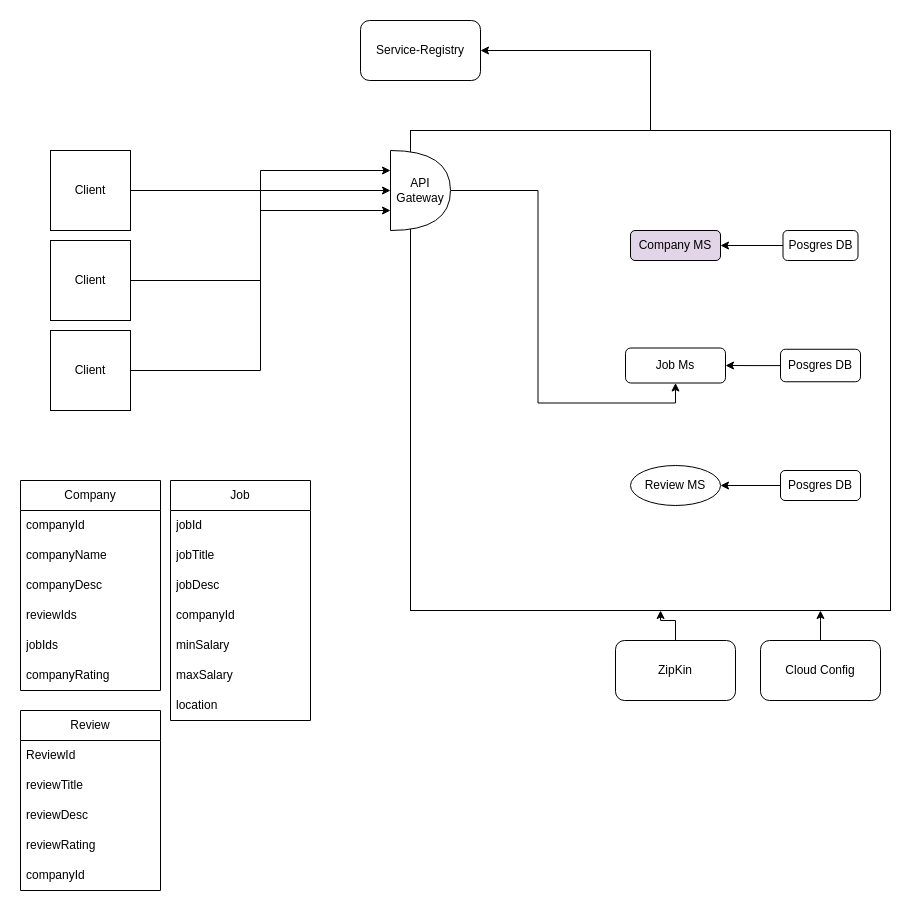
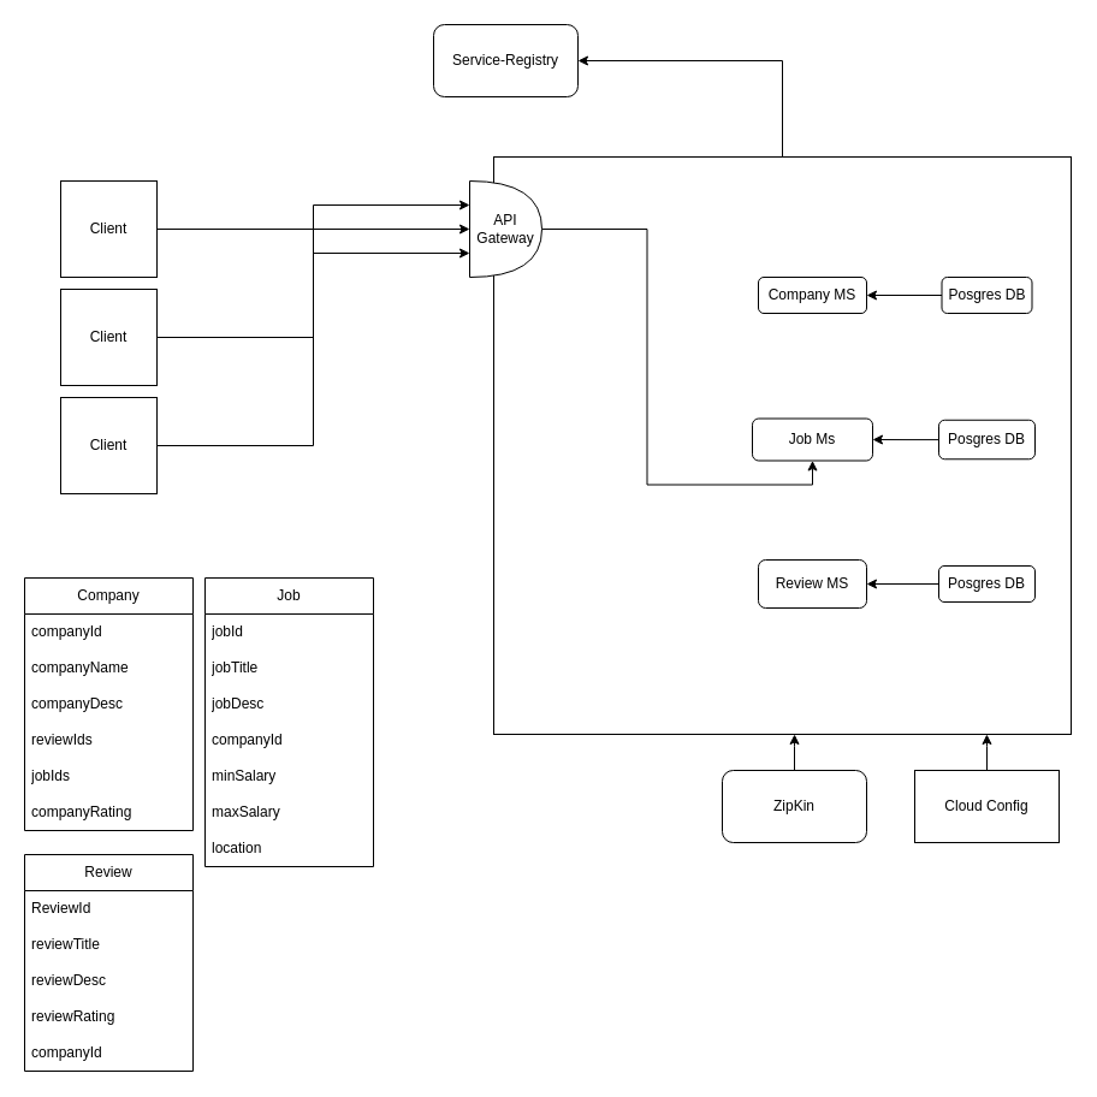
  <mxCell id="0" />
  <mxCell id="1" parent="0" />
  <mxCell id="2" value="Job MS" style="whiteSpace=wrap;html=1;aspect=fixed;" vertex="1" parent="1"><mxGeometry x="470" y="340" width="80" height="80" as="geometry" /></mxCell>
  <mxCell id="3" style="edgeStyle=orthogonalEdgeStyle;rounded=0;orthogonalLoop=1;jettySize=auto;html=1;entryX=1;entryY=0.5;entryDx=0;entryDy=0;" edge="1" parent="1" source="4" target="8"><mxGeometry relative="1" as="geometry" /></mxCell>
  <mxCell id="4" value="" style="whiteSpace=wrap;html=1;aspect=fixed;" vertex="1" parent="1"><mxGeometry x="410" y="130" width="480" height="480" as="geometry" /></mxCell>
- <mxCell id="5" value="Company MS" style="rounded=1;whiteSpace=wrap;html=1;fillColor=#e1d5e7;" vertex="1" parent="1"><mxGeometry x="630" y="230" width="90" height="30" as="geometry" /></mxCell>
+ <mxCell id="5" value="Company MS" style="rounded=1;whiteSpace=wrap;html=1;" vertex="1" parent="1"><mxGeometry x="630" y="230" width="90" height="30" as="geometry" /></mxCell>
  <mxCell id="6" value="Job Ms" style="rounded=1;whiteSpace=wrap;html=1;" vertex="1" parent="1"><mxGeometry x="625" y="347.5" width="100" height="35" as="geometry" /></mxCell>
- <mxCell id="7" value="Review MS" style="ellipse;whiteSpace=wrap;html=1;" vertex="1" parent="1"><mxGeometry x="630" y="465" width="90" height="40" as="geometry" /></mxCell>
+ <mxCell id="7" value="Review MS" style="rounded=1;whiteSpace=wrap;html=1;" vertex="1" parent="1"><mxGeometry x="630" y="465" width="90" height="40" as="geometry" /></mxCell>
  <mxCell id="8" value="Service-Registry" style="rounded=1;whiteSpace=wrap;html=1;" vertex="1" parent="1"><mxGeometry x="360" y="20" width="120" height="60" as="geometry" /></mxCell>
- <mxCell id="9" value="ZipKin" style="rounded=1;whiteSpace=wrap;html=1;" vertex="1" parent="1"><mxGeometry x="615" y="640" width="120" height="60" as="geometry" /></mxCell>
- <mxCell id="10" value="Cloud Config" style="rounded=1;whiteSpace=wrap;html=1;" vertex="1" parent="1"><mxGeometry x="760" y="640" width="120" height="60" as="geometry" /></mxCell>
+ <mxCell id="9" value="ZipKin" style="rounded=1;whiteSpace=wrap;html=1;" vertex="1" parent="1"><mxGeometry x="600" y="640" width="120" height="60" as="geometry" /></mxCell>
+ <mxCell id="10" value="Cloud Config" style="whiteSpace=wrap;html=1;rounded=0;" vertex="1" parent="1"><mxGeometry x="760" y="640" width="120" height="60" as="geometry" /></mxCell>
  <mxCell id="11" value="Client" style="whiteSpace=wrap;html=1;aspect=fixed;" vertex="1" parent="1"><mxGeometry x="50" y="150" width="80" height="80" as="geometry" /></mxCell>
  <mxCell id="12" style="edgeStyle=orthogonalEdgeStyle;rounded=0;orthogonalLoop=1;jettySize=auto;html=1;" edge="1" parent="1" source="13" target="7"><mxGeometry relative="1" as="geometry" /></mxCell>
  <mxCell id="13" value="Posgres DB" style="rounded=1;whiteSpace=wrap;html=1;" vertex="1" parent="1"><mxGeometry x="780" y="470" width="80" height="30" as="geometry" /></mxCell>
  <mxCell id="14" style="edgeStyle=orthogonalEdgeStyle;rounded=0;orthogonalLoop=1;jettySize=auto;html=1;entryX=1;entryY=0.5;entryDx=0;entryDy=0;" edge="1" parent="1" source="15" target="6"><mxGeometry relative="1" as="geometry" /></mxCell>
  <mxCell id="15" value="Posgres DB" style="rounded=1;whiteSpace=wrap;html=1;" vertex="1" parent="1"><mxGeometry x="780" y="348.75" width="80" height="32.5" as="geometry" /></mxCell>
  <mxCell id="16" style="edgeStyle=orthogonalEdgeStyle;rounded=0;orthogonalLoop=1;jettySize=auto;html=1;entryX=1;entryY=0.5;entryDx=0;entryDy=0;" edge="1" parent="1" source="17" target="5"><mxGeometry relative="1" as="geometry" /></mxCell>
  <mxCell id="17" value="Posgres DB" style="rounded=1;whiteSpace=wrap;html=1;" vertex="1" parent="1"><mxGeometry x="782.5" y="230" width="75" height="30" as="geometry" /></mxCell>
  <mxCell id="18" style="edgeStyle=orthogonalEdgeStyle;rounded=0;orthogonalLoop=1;jettySize=auto;html=1;entryX=0.5;entryY=1;entryDx=0;entryDy=0;" edge="1" parent="1" source="19" target="6"><mxGeometry relative="1" as="geometry" /></mxCell>
  <mxCell id="19" value="API Gateway" style="shape=or;whiteSpace=wrap;html=1;" vertex="1" parent="1"><mxGeometry x="390" y="150" width="60" height="80" as="geometry" /></mxCell>
  <mxCell id="20" value="Client" style="whiteSpace=wrap;html=1;aspect=fixed;" vertex="1" parent="1"><mxGeometry x="50" y="240" width="80" height="80" as="geometry" /></mxCell>
  <mxCell id="21" value="Client" style="whiteSpace=wrap;html=1;aspect=fixed;" vertex="1" parent="1"><mxGeometry x="50" y="330" width="80" height="80" as="geometry" /></mxCell>
  <mxCell id="22" style="edgeStyle=orthogonalEdgeStyle;rounded=0;orthogonalLoop=1;jettySize=auto;html=1;entryX=0;entryY=0.75;entryDx=0;entryDy=0;entryPerimeter=0;" edge="1" parent="1" source="21" target="19"><mxGeometry relative="1" as="geometry" /></mxCell>
  <mxCell id="23" style="edgeStyle=orthogonalEdgeStyle;rounded=0;orthogonalLoop=1;jettySize=auto;html=1;entryX=0;entryY=0.5;entryDx=0;entryDy=0;entryPerimeter=0;" edge="1" parent="1" source="20" target="19"><mxGeometry relative="1" as="geometry" /></mxCell>
  <mxCell id="24" style="edgeStyle=orthogonalEdgeStyle;rounded=0;orthogonalLoop=1;jettySize=auto;html=1;entryX=0;entryY=0.25;entryDx=0;entryDy=0;entryPerimeter=0;" edge="1" parent="1" source="11" target="19"><mxGeometry relative="1" as="geometry" /></mxCell>
  <mxCell id="25" style="edgeStyle=orthogonalEdgeStyle;rounded=0;orthogonalLoop=1;jettySize=auto;html=1;entryX=0.521;entryY=1;entryDx=0;entryDy=0;entryPerimeter=0;" edge="1" parent="1" source="9" target="4"><mxGeometry relative="1" as="geometry" /></mxCell>
  <mxCell id="26" style="edgeStyle=orthogonalEdgeStyle;rounded=0;orthogonalLoop=1;jettySize=auto;html=1;entryX=0.854;entryY=1;entryDx=0;entryDy=0;entryPerimeter=0;" edge="1" parent="1" source="10" target="4"><mxGeometry relative="1" as="geometry" /></mxCell>
  <mxCell id="27" value="Company" style="swimlane;fontStyle=0;childLayout=stackLayout;horizontal=1;startSize=30;horizontalStack=0;resizeParent=1;resizeParentMax=0;resizeLast=0;collapsible=1;marginBottom=0;whiteSpace=wrap;html=1;" vertex="1" parent="1"><mxGeometry x="20" y="480" width="140" height="210" as="geometry" /></mxCell>
  <mxCell id="28" value="companyId" style="text;strokeColor=none;fillColor=none;align=left;verticalAlign=middle;spacingLeft=4;spacingRight=4;overflow=hidden;points=[[0,0.5],[1,0.5]];portConstraint=eastwest;rotatable=0;whiteSpace=wrap;html=1;" vertex="1" parent="27"><mxGeometry y="30" width="140" height="30" as="geometry" /></mxCell>
  <mxCell id="29" value="companyName" style="text;strokeColor=none;fillColor=none;align=left;verticalAlign=middle;spacingLeft=4;spacingRight=4;overflow=hidden;points=[[0,0.5],[1,0.5]];portConstraint=eastwest;rotatable=0;whiteSpace=wrap;html=1;" vertex="1" parent="27"><mxGeometry y="60" width="140" height="30" as="geometry" /></mxCell>
  <mxCell id="30" value="companyDesc" style="text;strokeColor=none;fillColor=none;align=left;verticalAlign=middle;spacingLeft=4;spacingRight=4;overflow=hidden;points=[[0,0.5],[1,0.5]];portConstraint=eastwest;rotatable=0;whiteSpace=wrap;html=1;" vertex="1" parent="27"><mxGeometry y="90" width="140" height="30" as="geometry" /></mxCell>
  <mxCell id="31" value="reviewIds" style="text;strokeColor=none;fillColor=none;align=left;verticalAlign=middle;spacingLeft=4;spacingRight=4;overflow=hidden;points=[[0,0.5],[1,0.5]];portConstraint=eastwest;rotatable=0;whiteSpace=wrap;html=1;" vertex="1" parent="27"><mxGeometry y="120" width="140" height="30" as="geometry" /></mxCell>
  <mxCell id="32" value="jobIds" style="text;strokeColor=none;fillColor=none;align=left;verticalAlign=middle;spacingLeft=4;spacingRight=4;overflow=hidden;points=[[0,0.5],[1,0.5]];portConstraint=eastwest;rotatable=0;whiteSpace=wrap;html=1;" vertex="1" parent="27"><mxGeometry y="150" width="140" height="30" as="geometry" /></mxCell>
  <mxCell id="33" value="companyRating" style="text;strokeColor=none;fillColor=none;align=left;verticalAlign=middle;spacingLeft=4;spacingRight=4;overflow=hidden;points=[[0,0.5],[1,0.5]];portConstraint=eastwest;rotatable=0;whiteSpace=wrap;html=1;" vertex="1" parent="27"><mxGeometry y="180" width="140" height="30" as="geometry" /></mxCell>
  <mxCell id="34" value="Job" style="swimlane;fontStyle=0;childLayout=stackLayout;horizontal=1;startSize=30;horizontalStack=0;resizeParent=1;resizeParentMax=0;resizeLast=0;collapsible=1;marginBottom=0;whiteSpace=wrap;html=1;" vertex="1" parent="1"><mxGeometry x="170" y="480" width="140" height="240" as="geometry" /></mxCell>
  <mxCell id="35" value="jobId" style="text;strokeColor=none;fillColor=none;align=left;verticalAlign=middle;spacingLeft=4;spacingRight=4;overflow=hidden;points=[[0,0.5],[1,0.5]];portConstraint=eastwest;rotatable=0;whiteSpace=wrap;html=1;" vertex="1" parent="34"><mxGeometry y="30" width="140" height="30" as="geometry" /></mxCell>
  <mxCell id="36" value="jobTitle" style="text;strokeColor=none;fillColor=none;align=left;verticalAlign=middle;spacingLeft=4;spacingRight=4;overflow=hidden;points=[[0,0.5],[1,0.5]];portConstraint=eastwest;rotatable=0;whiteSpace=wrap;html=1;" vertex="1" parent="34"><mxGeometry y="60" width="140" height="30" as="geometry" /></mxCell>
  <mxCell id="37" value="jobDesc" style="text;strokeColor=none;fillColor=none;align=left;verticalAlign=middle;spacingLeft=4;spacingRight=4;overflow=hidden;points=[[0,0.5],[1,0.5]];portConstraint=eastwest;rotatable=0;whiteSpace=wrap;html=1;" vertex="1" parent="34"><mxGeometry y="90" width="140" height="30" as="geometry" /></mxCell>
  <mxCell id="38" value="companyId" style="text;strokeColor=none;fillColor=none;align=left;verticalAlign=middle;spacingLeft=4;spacingRight=4;overflow=hidden;points=[[0,0.5],[1,0.5]];portConstraint=eastwest;rotatable=0;whiteSpace=wrap;html=1;" vertex="1" parent="34"><mxGeometry y="120" width="140" height="30" as="geometry" /></mxCell>
  <mxCell id="39" value="minSalary" style="text;strokeColor=none;fillColor=none;align=left;verticalAlign=middle;spacingLeft=4;spacingRight=4;overflow=hidden;points=[[0,0.5],[1,0.5]];portConstraint=eastwest;rotatable=0;whiteSpace=wrap;html=1;" vertex="1" parent="34"><mxGeometry y="150" width="140" height="30" as="geometry" /></mxCell>
  <mxCell id="40" value="maxSalary" style="text;strokeColor=none;fillColor=none;align=left;verticalAlign=middle;spacingLeft=4;spacingRight=4;overflow=hidden;points=[[0,0.5],[1,0.5]];portConstraint=eastwest;rotatable=0;whiteSpace=wrap;html=1;" vertex="1" parent="34"><mxGeometry y="180" width="140" height="30" as="geometry" /></mxCell>
  <mxCell id="41" value="location" style="text;strokeColor=none;fillColor=none;align=left;verticalAlign=middle;spacingLeft=4;spacingRight=4;overflow=hidden;points=[[0,0.5],[1,0.5]];portConstraint=eastwest;rotatable=0;whiteSpace=wrap;html=1;" vertex="1" parent="34"><mxGeometry y="210" width="140" height="30" as="geometry" /></mxCell>
  <mxCell id="42" value="Review" style="swimlane;fontStyle=0;childLayout=stackLayout;horizontal=1;startSize=30;horizontalStack=0;resizeParent=1;resizeParentMax=0;resizeLast=0;collapsible=1;marginBottom=0;whiteSpace=wrap;html=1;" vertex="1" parent="1"><mxGeometry x="20" y="710" width="140" height="180" as="geometry" /></mxCell>
  <mxCell id="43" value="ReviewId" style="text;strokeColor=none;fillColor=none;align=left;verticalAlign=middle;spacingLeft=4;spacingRight=4;overflow=hidden;points=[[0,0.5],[1,0.5]];portConstraint=eastwest;rotatable=0;whiteSpace=wrap;html=1;" vertex="1" parent="42"><mxGeometry y="30" width="140" height="30" as="geometry" /></mxCell>
  <mxCell id="44" value="reviewTitle" style="text;strokeColor=none;fillColor=none;align=left;verticalAlign=middle;spacingLeft=4;spacingRight=4;overflow=hidden;points=[[0,0.5],[1,0.5]];portConstraint=eastwest;rotatable=0;whiteSpace=wrap;html=1;" vertex="1" parent="42"><mxGeometry y="60" width="140" height="30" as="geometry" /></mxCell>
  <mxCell id="45" value="reviewDesc" style="text;strokeColor=none;fillColor=none;align=left;verticalAlign=middle;spacingLeft=4;spacingRight=4;overflow=hidden;points=[[0,0.5],[1,0.5]];portConstraint=eastwest;rotatable=0;whiteSpace=wrap;html=1;" vertex="1" parent="42"><mxGeometry y="90" width="140" height="30" as="geometry" /></mxCell>
  <mxCell id="46" value="reviewRating" style="text;strokeColor=none;fillColor=none;align=left;verticalAlign=middle;spacingLeft=4;spacingRight=4;overflow=hidden;points=[[0,0.5],[1,0.5]];portConstraint=eastwest;rotatable=0;whiteSpace=wrap;html=1;" vertex="1" parent="42"><mxGeometry y="120" width="140" height="30" as="geometry" /></mxCell>
  <mxCell id="47" value="companyId" style="text;strokeColor=none;fillColor=none;align=left;verticalAlign=middle;spacingLeft=4;spacingRight=4;overflow=hidden;points=[[0,0.5],[1,0.5]];portConstraint=eastwest;rotatable=0;whiteSpace=wrap;html=1;" vertex="1" parent="42"><mxGeometry y="150" width="140" height="30" as="geometry" /></mxCell>
